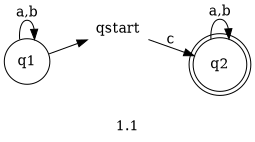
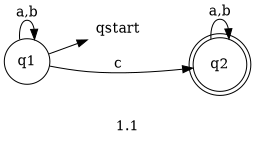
  digraph {
    label=1.1
    rankdir=LR
    qstart [shape=none]
    q1 [shape=circle]
    q2 [shape=doublecircle]
    q1 -> qstart
    q1 -> q1 [label="a,b"]
-   qstart -> q2 [label=c]
+   q1 -> q2 [label=c]
    q2 -> q2 [label="a,b"]
  }
